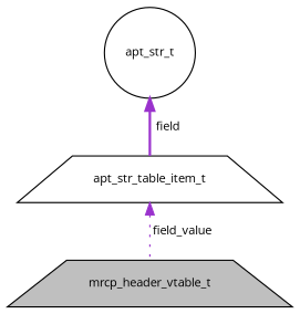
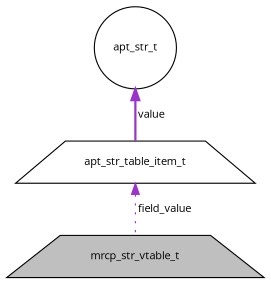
  digraph {
    fontname="Open Sans"
    node [color=black fillcolor=white fontname="Open Sans" fontsize=10 shape=trapezium style=filled]
    edge [color=darkorchid3 dir=back fontname="Open Sans" fontsize=10 labelfontname=Helvetica labelfontsize=10]
-   n1 [fillcolor=grey75 fontcolor=black height=0.2 label=mrcp_header_vtable_t width=0.4]
+   n1 [fillcolor=grey75 fontcolor=black height=0.2 label=mrcp_str_vtable_t width=0.4]
    n2 [height=0.2 label=apt_str_table_item_t width=0.4]
    n3 [height=0.2 label=apt_str_t shape=circle width=0.4]
    n2 -> n1 [label=" field_value" style=dotted]
-   n3 -> n2 [label=" field" style=bold]
+   n3 -> n2 [label=" value" style=bold]
  }
